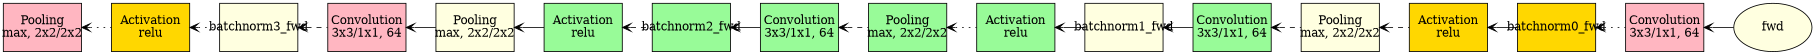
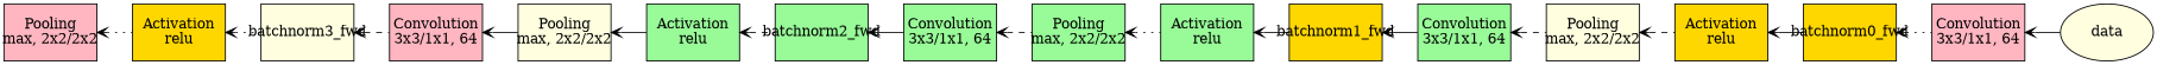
  digraph {
    rankdir=LR
    node [fillcolor=palegreen fixedsize=true shape=box style=filled]
    edge [arrowtail=open dir=back style=solid]
-   n1 [fillcolor=lightyellow height=0.8034 label=fwd shape=oval width=1.3]
+   n1 [fillcolor=lightyellow height=0.8034 label=data shape=oval width=1.3]
    n2 [fillcolor=lightpink height=0.8034 label="Convolution\n3x3/1x1, 64" width=1.3]
    n3 [fillcolor=gold height=0.8034 label=batchnorm0_fwd width=1.3]
    n4 [fillcolor=gold height=0.8034 label="Activation\nrelu" width=1.3]
    n5 [fillcolor=lightyellow height=0.8034 label="Pooling\nmax, 2x2/2x2" width=1.3]
    n6 [height=0.8034 label="Convolution\n3x3/1x1, 64" width=1.3]
-   n7 [fillcolor=lightyellow height=0.8034 label=batchnorm1_fwd width=1.3]
+   n7 [fillcolor=gold height=0.8034 label=batchnorm1_fwd width=1.3]
    n8 [height=0.8034 label="Activation\nrelu" width=1.3]
    n9 [height=0.8034 label="Pooling\nmax, 2x2/2x2" width=1.3]
    n10 [height=0.8034 label="Convolution\n3x3/1x1, 64" width=1.3]
    n11 [height=0.8034 label=batchnorm2_fwd width=1.3]
    n12 [height=0.8034 label="Activation\nrelu" width=1.3]
    n13 [fillcolor=lightyellow height=0.8034 label="Pooling\nmax, 2x2/2x2" width=1.3]
    n14 [fillcolor=lightpink height=0.8034 label="Convolution\n3x3/1x1, 64" width=1.3]
    n15 [fillcolor=lightyellow height=0.8034 label=batchnorm3_fwd width=1.3]
    n16 [fillcolor=gold height=0.8034 label="Activation\nrelu" width=1.3]
    n17 [fillcolor=lightpink height=0.8034 label="Pooling\nmax, 2x2/2x2" width=1.3]
    n2 -> n1
    n3 -> n2 [style=dotted]
    n4 -> n3
    n5 -> n4 [style=dashed]
    n6 -> n5 [style=dashed]
    n7 -> n6
    n8 -> n7
    n9 -> n8 [style=dotted]
    n10 -> n9 [style=dashed]
    n11 -> n10
    n12 -> n11 [style=dashed]
    n13 -> n12
    n14 -> n13
    n15 -> n14 [style=dashed]
    n16 -> n15 [style=dotted]
    n17 -> n16 [style=dotted]
  }
